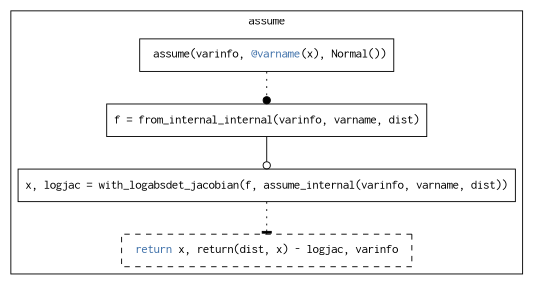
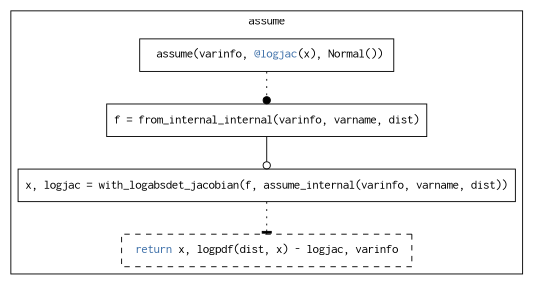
  digraph {
    node [fontname=Courier shape=box]
    edge [style=dotted]
-   n1 [label=< assume(varinfo, <FONT COLOR="#3B6EA8">@varname</FONT>(x), Normal())>]
+   n1 [label=< assume(varinfo, <FONT COLOR="#3B6EA8">@logjac</FONT>(x), Normal())>]
    n2 [label="f = from_internal_internal(varinfo, varname, dist)"]
    n3 [label="x, logjac = with_logabsdet_jacobian(f, assume_internal(varinfo, varname, dist))"]
-   n4 [label=< <FONT COLOR="#3B6EA8">return</FONT> x, return(dist, x) - logjac, varinfo > style=dashed]
+   n4 [label=< <FONT COLOR="#3B6EA8">return</FONT> x, logpdf(dist, x) - logjac, varinfo > style=dashed]
    subgraph cluster_1 {
      fontname=Courier
      label=assume
      n1
      n2
      n3
      n4
    }
    n1 -> n2 [arrowhead=dot]
    n2 -> n3 [arrowhead=odot style=solid]
    n3 -> n4 [arrowhead=tee]
  }
